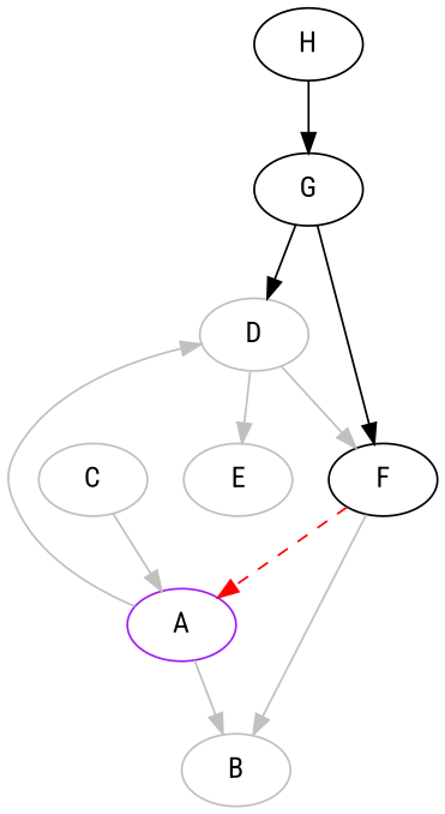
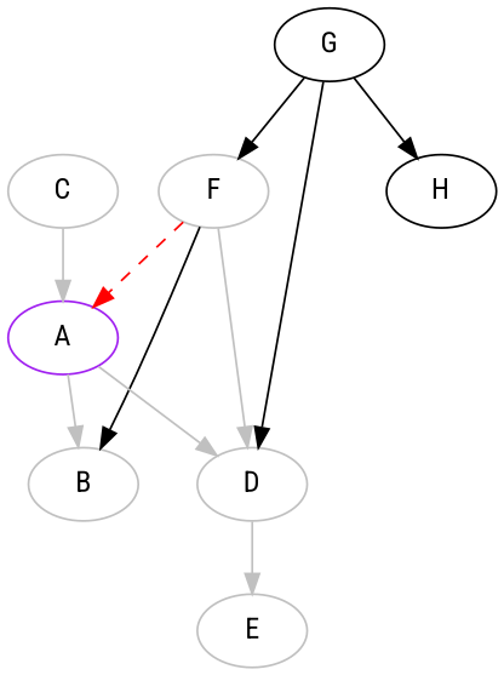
  digraph {
    fontname="Roboto Condensed"
    node [color=gray fontname="Roboto Condensed"]
    edge [color=gray fontname="Roboto Condensed"]
    n1 [label=D]
-   n2 [color=black label=F]
+   n2 [label=F]
    n3 [label=E]
    n4 [color=purple label=A]
    n5 [label=B]
    n6 [label=G color=""]
    n7 [label=H color=""]
    n8 [label=C]
-   n1 -> n2
+   n2 -> n1
    n1 -> n3
    n2 -> n4 [color=red style=dashed]
-   n2 -> n5
+   n2 -> n5 [color=""]
    n4 -> n1
    n4 -> n5
    n6 -> n1 [color=""]
    n6 -> n2 [color=""]
-   n7 -> n6 [color=""]
+   n6 -> n7 [color=""]
    n8 -> n4
  }
